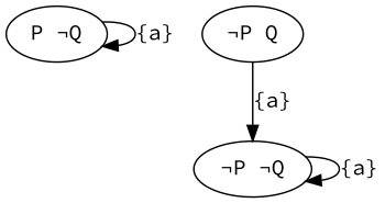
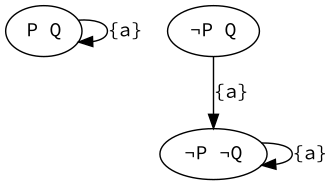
  digraph {
    fontname="Source Code Pro"
    node [fontname="Source Code Pro"]
    edge [fontname="Source Code Pro"]
-   "P ¬Q"
+   "P Q"
    "¬P Q"
    "¬P ¬Q"
-   "P ¬Q" -> "P ¬Q" [label="{a}"]
+   "P Q" -> "P Q" [label="{a}"]
    "¬P Q" -> "¬P ¬Q" [label="{a}"]
    "¬P ¬Q" -> "¬P ¬Q" [label="{a}"]
  }
